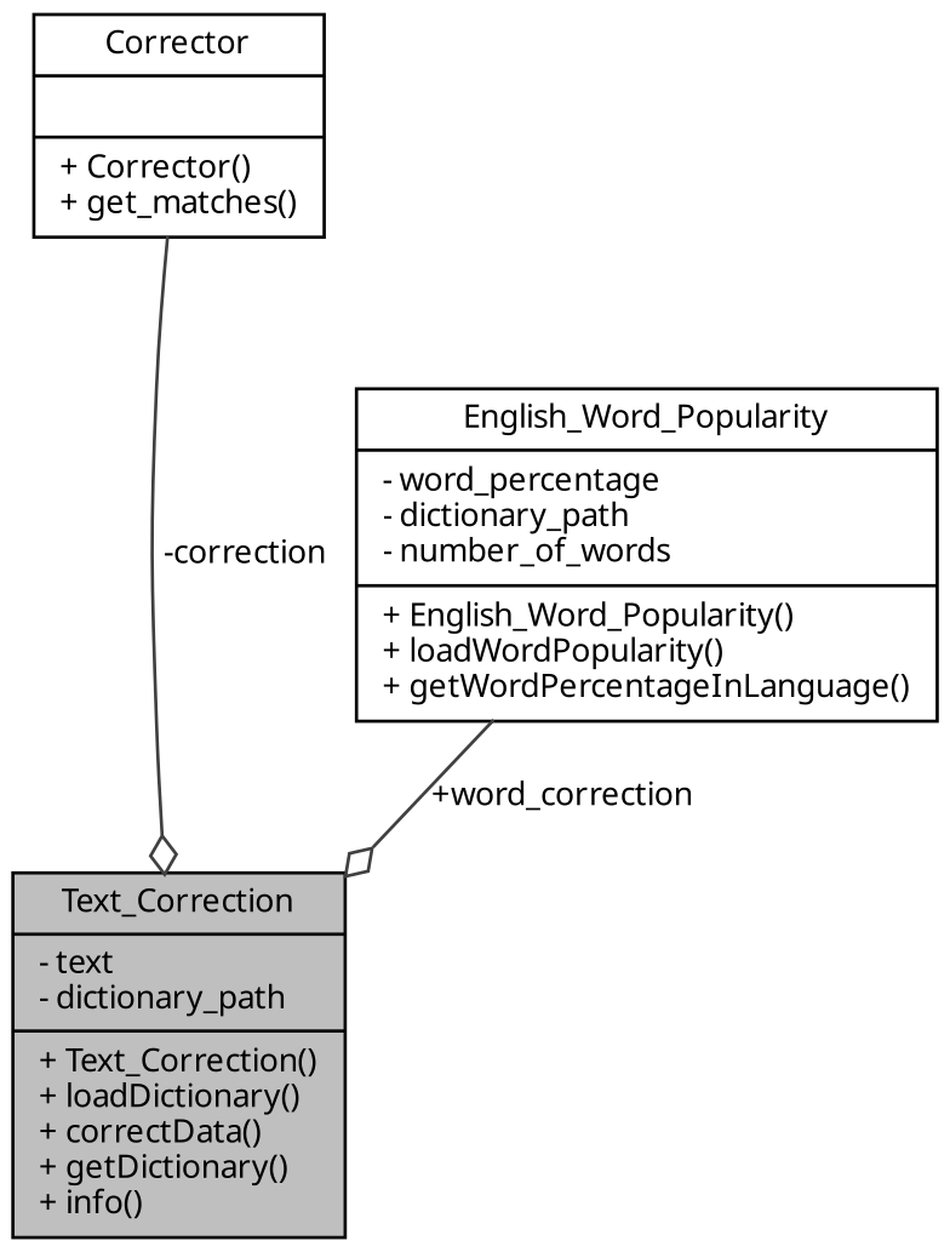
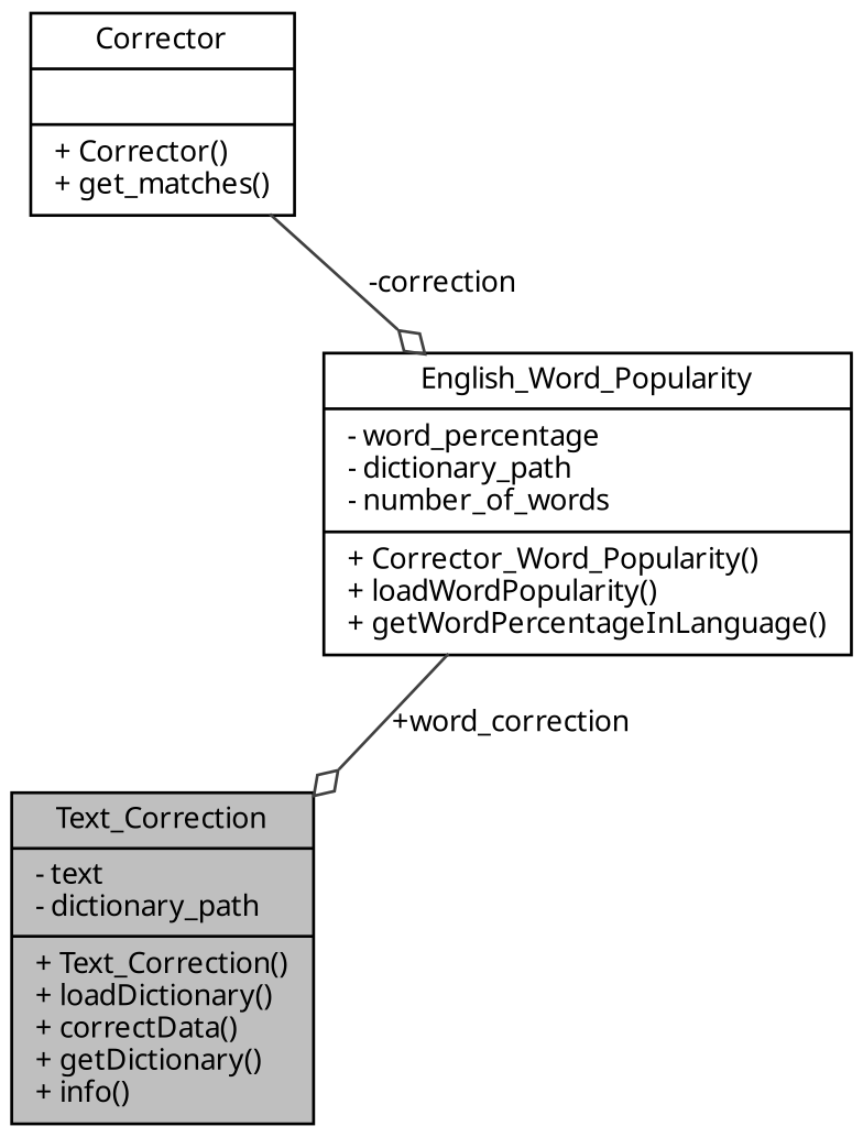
  digraph {
    fontname="Noto Sans"
    node [color=black fillcolor=white fontname="Noto Sans" fontsize=10 shape=record style=filled]
    edge [arrowhead=odiamond color=grey25 fontname="Noto Sans" fontsize=10 labelfontname=Helvetica labelfontsize=10 style=solid]
    n1 [fillcolor=grey75 fontcolor=black height=0.2 label="{Text_Correction\n|- text\l- dictionary_path\l|+ Text_Correction()\l+ loadDictionary()\l+ correctData()\l+ getDictionary()\l+ info()\l}" width=0.4]
    n2 [height=0.2 label="{Corrector\n||+ Corrector()\l+ get_matches()\l}" width=0.4]
-   n3 [height=0.2 label="{English_Word_Popularity\n|- word_percentage\l- dictionary_path\l- number_of_words\l|+ English_Word_Popularity()\l+ loadWordPopularity()\l+ getWordPercentageInLanguage()\l}" width=0.4]
-   n2 -> n1 [label=" -correction"]
+   n3 [height=0.2 label="{English_Word_Popularity\n|- word_percentage\l- dictionary_path\l- number_of_words\l|+ Corrector_Word_Popularity()\l+ loadWordPopularity()\l+ getWordPercentageInLanguage()\l}" width=0.4]
+   n2 -> n3 [label=" -correction"]
    n3 -> n1 [label=" +word_correction"]
  }
